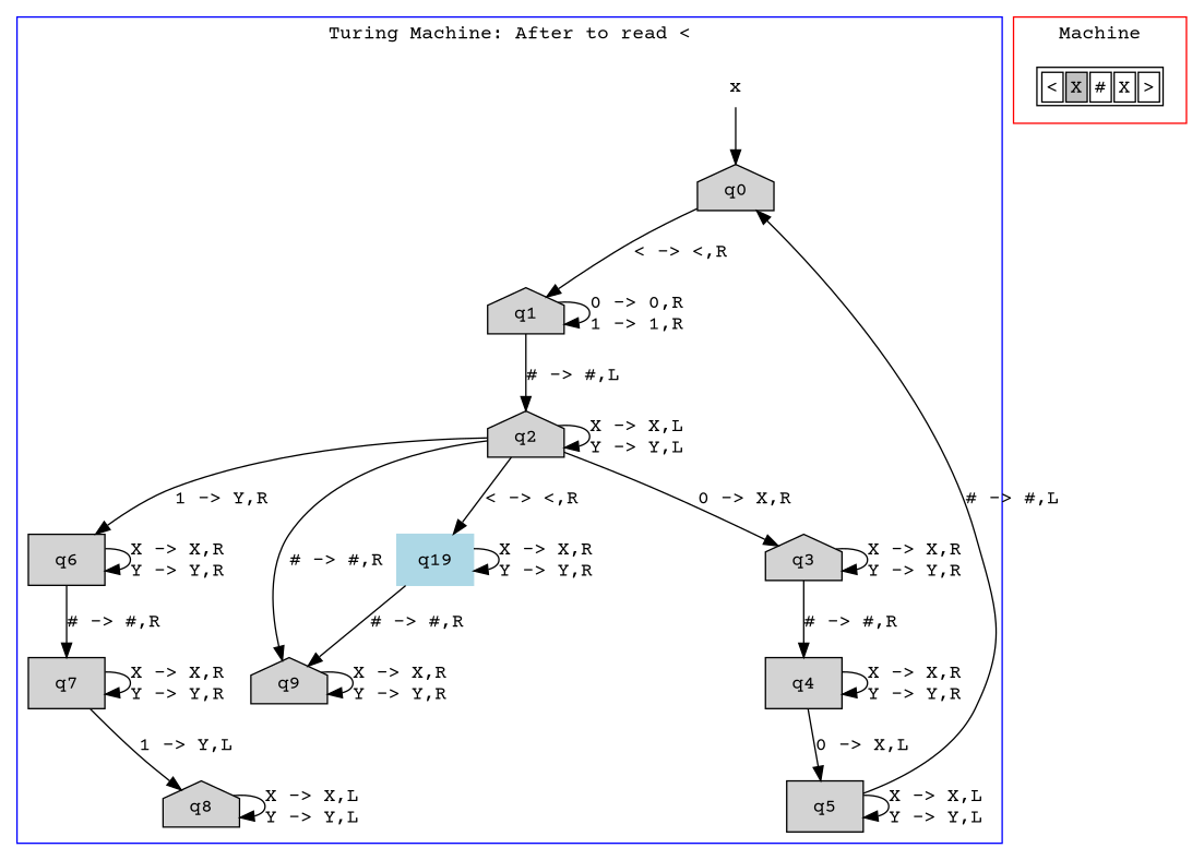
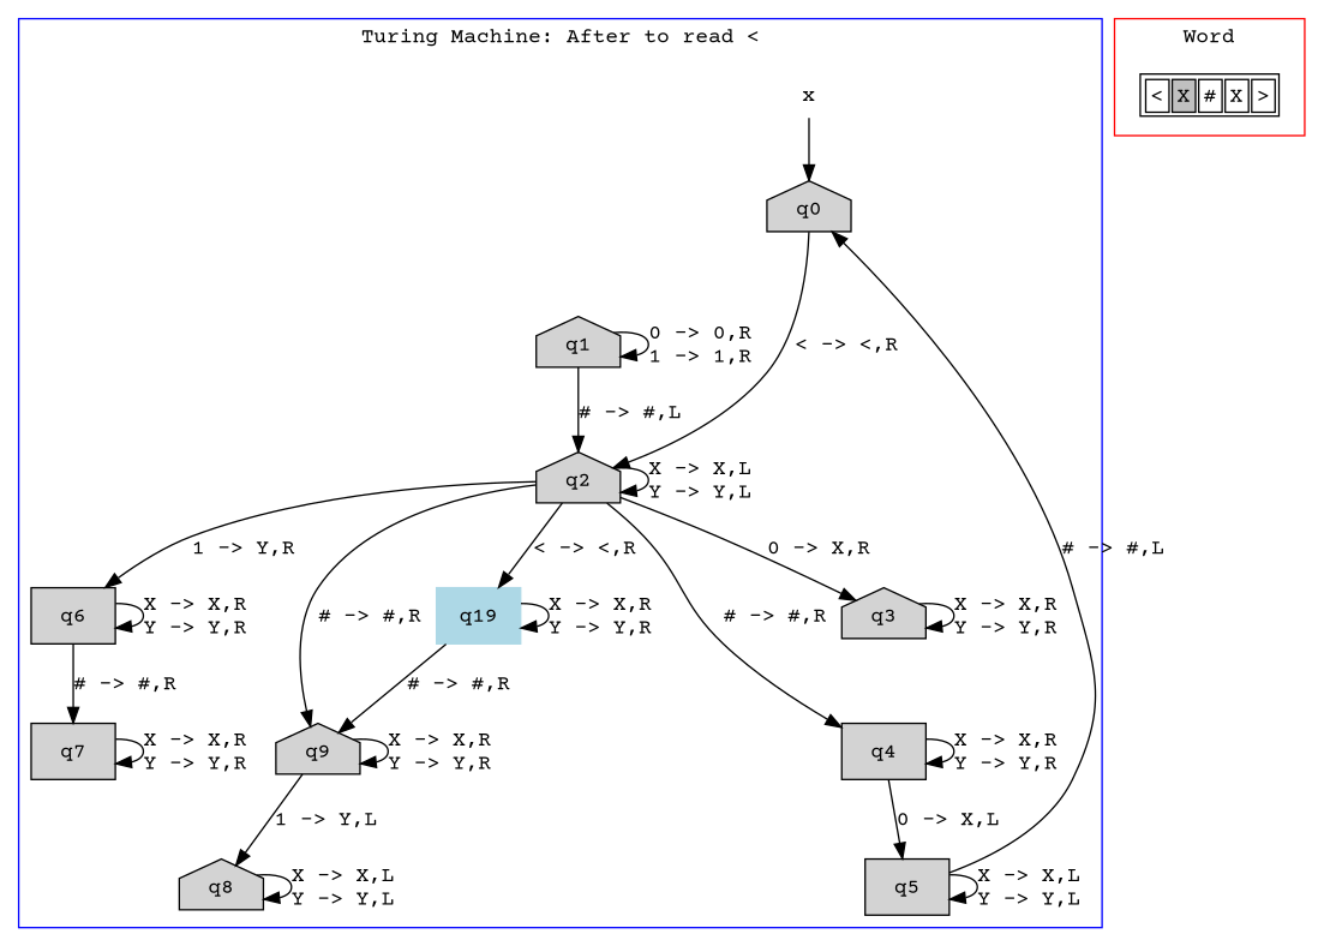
  digraph {
    fontname="Courier Prime"
    node [fontname="Courier Prime" shape=house style=filled]
    edge [fontname="Courier Prime"]
    q0
    q1
    q2
    q3
    q6 [shape=box]
    q9
    n7 [color=lightblue label=q19 shape=box]
    q4 [shape=box]
    q5 [shape=box]
    q7 [shape=box]
    q8
    x [color=white]
    n13 [label=<<TABLE> <TR> <TD><FONT>&lt;</FONT></TD> <TD BGCOLOR="gray"><FONT>X</FONT></TD> <TD><FONT>#</FONT></TD> <TD><FONT>X</FONT></TD> <TD><FONT>&gt;</FONT></TD> </TR> </TABLE>> shape=plaintext style=""]
    subgraph cluster_1 {
      color=blue
      label="Turing Machine: After to read <"
      q0
      q1
      q2
      q3
      q6
      q9
      n7
      q4
      q5
      q7
      q8
      x
    }
    subgraph cluster_2 {
      color=red
-     label=Machine
+     label=Word
      n13
    }
-   q0 -> q1 [label="< -> <,R"]
+   q0 -> q2 [label="< -> <,R"]
    q1 -> q1 [label="0 -> 0,R\n1 -> 1,R"]
    q1 -> q2 [label="# -> #,L"]
    q2 -> q2 [label="X -> X,L\nY -> Y,L"]
    q2 -> q3 [label="0 -> X,R"]
    q2 -> q6 [label="1 -> Y,R"]
    q2 -> q9 [label="# -> #,R"]
    q2 -> n7 [label="< -> <,R"]
    q3 -> q3 [label="X -> X,R\nY -> Y,R"]
-   q3 -> q4 [label="# -> #,R"]
+   q2 -> q4 [label="# -> #,R"]
    q6 -> q6 [label="X -> X,R\nY -> Y,R"]
    q6 -> q7 [label="# -> #,R"]
    q9 -> q9 [label="X -> X,R\nY -> Y,R"]
    n7 -> q9 [label="# -> #,R"]
    n7 -> n7 [label="X -> X,R\nY -> Y,R"]
    q4 -> q4 [label="X -> X,R\nY -> Y,R"]
    q4 -> q5 [label="0 -> X,L"]
    q5 -> q0 [label="# -> #,L"]
    q5 -> q5 [label="X -> X,L\nY -> Y,L"]
    q7 -> q7 [label="X -> X,R\nY -> Y,R"]
-   q7 -> q8 [label="1 -> Y,L"]
+   q9 -> q8 [label="1 -> Y,L"]
    q8 -> q8 [label="X -> X,L\nY -> Y,L"]
    x -> q0
  }
